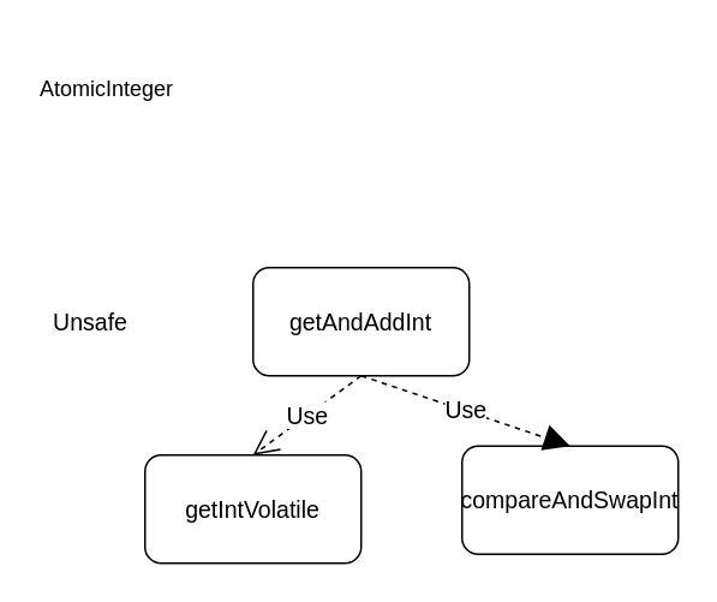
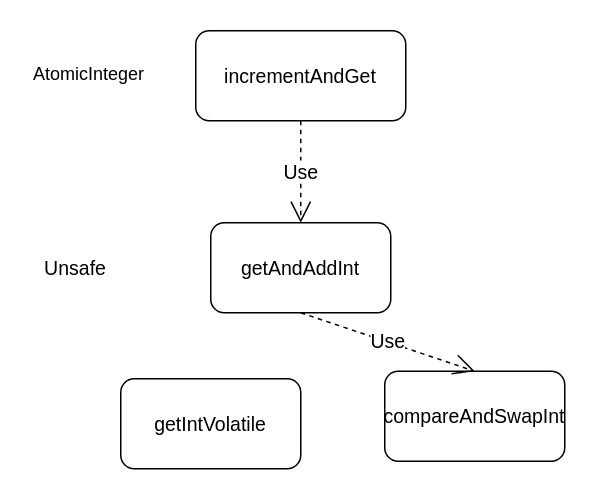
  <mxCell id="0" />
  <mxCell id="1" parent="0" />
+ <mxCell id="2" value="incrementAndGet&lt;br style=&quot;font-size: 13px;&quot;&gt;" style="rounded=1;whiteSpace=wrap;html=1;perimeterSpacing=0;fontSize=13;" vertex="1" parent="1"><mxGeometry x="130" y="20" width="140" height="60" as="geometry" /></mxCell>
  <mxCell id="3" value="AtomicInteger" style="text;html=1;" vertex="1" parent="1"><mxGeometry y="35" width="100" height="30" as="geometry" x="20" /></mxCell>
  <mxCell id="4" value="getAndAddInt" style="rounded=1;whiteSpace=wrap;html=1;fontSize=13;" vertex="1" parent="1"><mxGeometry x="140" y="148" width="120" height="60" as="geometry" /></mxCell>
  <mxCell id="5" value="Unsafe" style="text;html=1;strokeColor=none;fillColor=none;align=center;verticalAlign=middle;whiteSpace=wrap;rounded=0;fontSize=13;" vertex="1" parent="1"><mxGeometry x="30" y="168" width="40" height="20" as="geometry" /></mxCell>
+ <mxCell id="6" value="Use" style="endArrow=open;endSize=12;dashed=1;html=1;fontSize=13;entryX=0.5;entryY=0;entryDx=0;entryDy=0;exitX=0.5;exitY=1;exitDx=0;exitDy=0;fontColor=#000000;" edge="1" parent="1" source="2" target="4"><mxGeometry width="160" relative="1" as="geometry"><mxPoint x="215" y="83" as="sourcePoint" /><mxPoint x="492" y="122" as="targetPoint" /></mxGeometry></mxCell>
  <mxCell id="7" value="getIntVolatile" style="rounded=1;whiteSpace=wrap;html=1;fontSize=13;" vertex="1" parent="1"><mxGeometry x="80" y="252" width="120" height="60" as="geometry" /></mxCell>
  <mxCell id="8" value="compareAndSwapInt&lt;br&gt;" style="rounded=1;whiteSpace=wrap;html=1;fontSize=13;" vertex="1" parent="1"><mxGeometry x="256" y="247" width="120" height="60" as="geometry" /></mxCell>
- <mxCell id="9" value="Use" style="endArrow=open;endSize=12;dashed=1;html=1;fontSize=13;fontColor=#000000;exitX=0.5;exitY=1;exitDx=0;exitDy=0;entryX=0.5;entryY=0;entryDx=0;entryDy=0;" edge="1" parent="1" source="4" target="7"><mxGeometry width="160" relative="1" as="geometry"><mxPoint x="241" y="369" as="sourcePoint" /><mxPoint x="401" y="369" as="targetPoint" /></mxGeometry></mxCell>
- <mxCell id="10" value="Use" style="endArrow=block;endSize=12;dashed=1;html=1;fontSize=13;fontColor=#000000;exitX=0.5;exitY=1;exitDx=0;exitDy=0;entryX=0.5;entryY=0;entryDx=0;entryDy=0;" edge="1" parent="1" source="4" target="8"><mxGeometry width="160" relative="1" as="geometry"><mxPoint x="358" y="200" as="sourcePoint" /><mxPoint x="423" y="239" as="targetPoint" /></mxGeometry></mxCell>
+ <mxCell id="10" value="Use" style="endArrow=open;endSize=12;dashed=1;html=1;fontSize=13;fontColor=#000000;exitX=0.5;exitY=1;exitDx=0;exitDy=0;entryX=0.5;entryY=0;entryDx=0;entryDy=0;" edge="1" parent="1" source="4" target="8"><mxGeometry width="160" relative="1" as="geometry"><mxPoint x="358" y="200" as="sourcePoint" /><mxPoint x="423" y="239" as="targetPoint" /></mxGeometry></mxCell>
